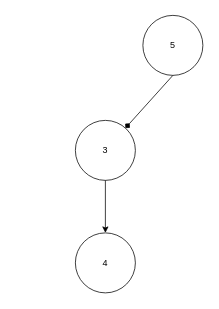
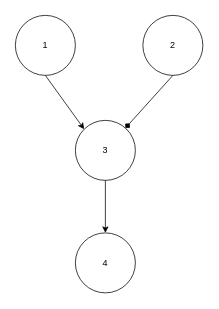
  <mxCell id="0" />
  <mxCell id="1" parent="0" />
- <mxCell id="3" value="5" style="ellipse;whiteSpace=wrap;html=1;aspect=fixed;" vertex="1" parent="1"><mxGeometry x="190" y="20" width="80" height="80" as="geometry" /></mxCell>
+ <mxCell id="2" value="1" style="ellipse;whiteSpace=wrap;html=1;aspect=fixed;" vertex="1" parent="1"><mxGeometry x="20" y="20" width="80" height="80" as="geometry" /></mxCell>
+ <mxCell id="3" value="2" style="ellipse;whiteSpace=wrap;html=1;aspect=fixed;" vertex="1" parent="1"><mxGeometry x="190" y="20" width="80" height="80" as="geometry" /></mxCell>
  <mxCell id="4" value="3" style="ellipse;whiteSpace=wrap;html=1;aspect=fixed;" vertex="1" parent="1"><mxGeometry x="100" y="160" width="80" height="80" as="geometry" /></mxCell>
  <mxCell id="5" value="4" style="ellipse;whiteSpace=wrap;html=1;aspect=fixed;" vertex="1" parent="1"><mxGeometry x="100" y="310" width="80" height="80" as="geometry" /></mxCell>
+ <mxCell id="6" value="" style="endArrow=classic;html=1;rounded=0;exitX=0.5;exitY=1;exitDx=0;exitDy=0;entryX=0;entryY=0;entryDx=0;entryDy=0;" edge="1" parent="1" source="2" target="4"><mxGeometry width="50" height="50" relative="1" as="geometry"><mxPoint x="150" y="200" as="sourcePoint" /><mxPoint x="200" y="150" as="targetPoint" /></mxGeometry></mxCell>
  <mxCell id="7" value="" style="endArrow=diamond;html=1;rounded=0;exitX=0.5;exitY=1;exitDx=0;exitDy=0;" edge="1" parent="1" source="3" target="4"><mxGeometry width="50" height="50" relative="1" as="geometry"><mxPoint x="240" y="180" as="sourcePoint" /><mxPoint x="290" y="130" as="targetPoint" /></mxGeometry></mxCell>
  <mxCell id="8" value="" style="endArrow=classic;html=1;rounded=0;exitX=0.5;exitY=1;exitDx=0;exitDy=0;entryX=0.5;entryY=0;entryDx=0;entryDy=0;" edge="1" parent="1" source="4" target="5"><mxGeometry width="50" height="50" relative="1" as="geometry"><mxPoint x="130" y="330" as="sourcePoint" /><mxPoint x="180" y="280" as="targetPoint" /></mxGeometry></mxCell>
